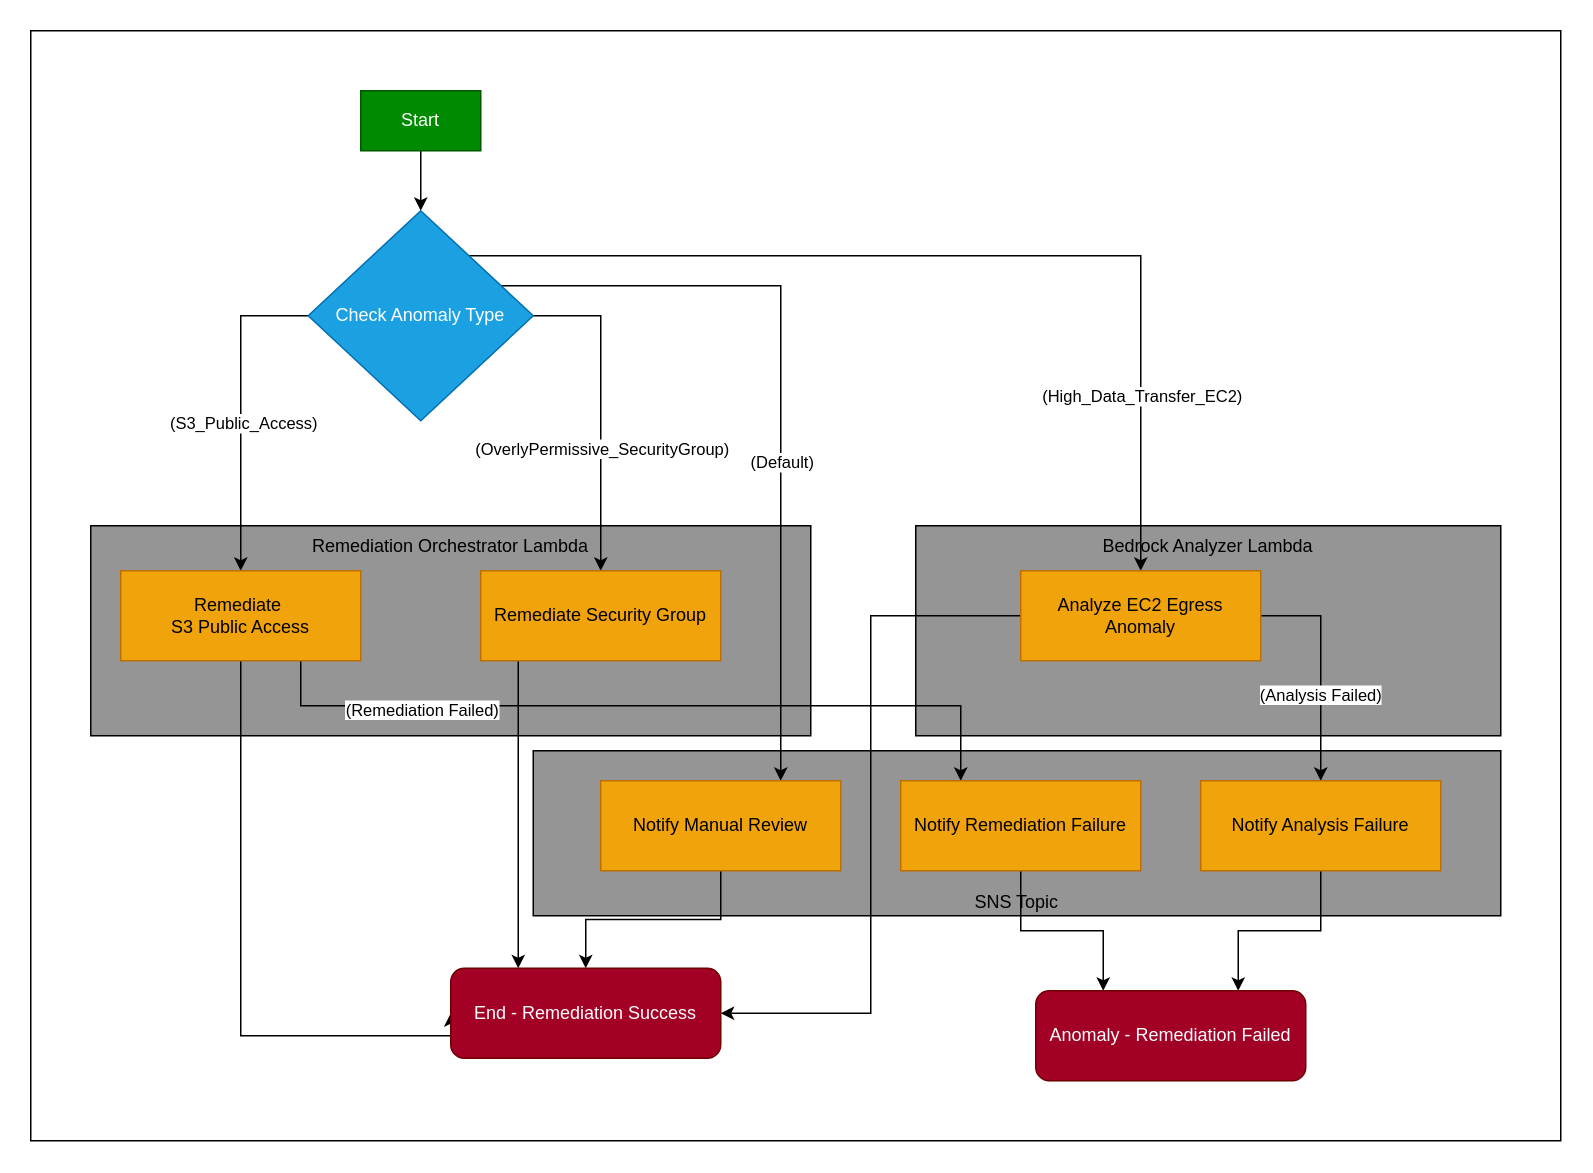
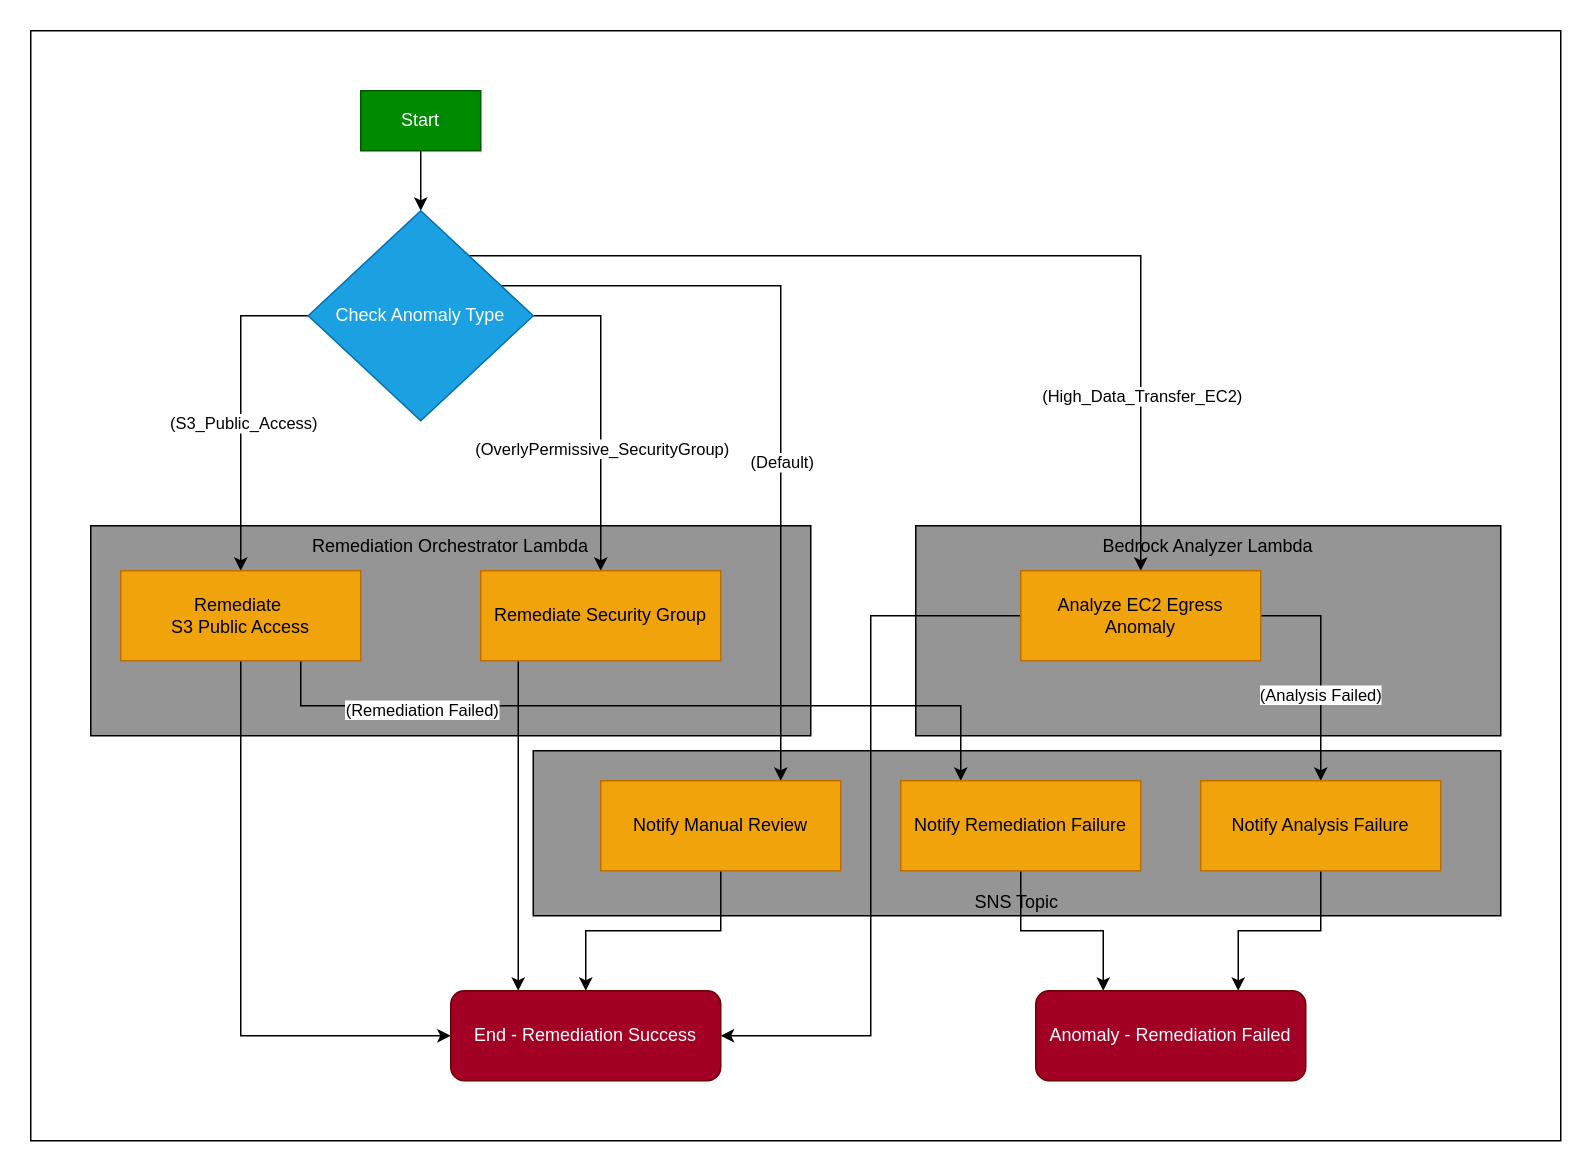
  <mxCell id="0" />
  <mxCell id="1" parent="0" />
  <mxCell id="2" value="" style="rounded=0;whiteSpace=wrap;html=1;fillColor=none;" vertex="1" parent="1"><mxGeometry x="20" width="1020" height="740" as="geometry" y="20" /></mxCell>
  <mxCell id="3" value="&lt;span class=&quot;selected&quot;&gt;SNS Topic&lt;/span&gt;" style="rounded=0;whiteSpace=wrap;html=1;fillColor=#959595;verticalAlign=bottom;align=center;" parent="1" vertex="1"><mxGeometry x="355" y="500" width="645" height="110" as="geometry" /></mxCell>
  <mxCell id="4" value="&lt;span class=&quot;selected&quot;&gt;Bedrock Analyzer Lambda&lt;/span&gt;" style="rounded=0;whiteSpace=wrap;html=1;fillColor=#959595;verticalAlign=top;" parent="1" vertex="1"><mxGeometry x="610" y="350" width="390" height="140" as="geometry" /></mxCell>
  <mxCell id="5" value="&lt;span class=&quot;selected&quot;&gt;Remediation Orchestrator Lambda&lt;/span&gt;" style="rounded=0;whiteSpace=wrap;html=1;fillColor=#959595;verticalAlign=top;align=center;" parent="1" vertex="1"><mxGeometry x="60" y="350" width="480" height="140" as="geometry" /></mxCell>
  <mxCell id="6" style="edgeStyle=orthogonalEdgeStyle;rounded=0;orthogonalLoop=1;jettySize=auto;html=1;entryX=0.5;entryY=0;entryDx=0;entryDy=0;" parent="1" source="7" target="16" edge="1"><mxGeometry relative="1" as="geometry" /></mxCell>
  <mxCell id="7" value="Start" style="rounded=0;whiteSpace=wrap;html=1;fillColor=#008a00;fontColor=#ffffff;strokeColor=#005700;" parent="1" vertex="1"><mxGeometry x="240" y="60" width="80" height="40" as="geometry" /></mxCell>
  <mxCell id="8" style="edgeStyle=orthogonalEdgeStyle;rounded=0;orthogonalLoop=1;jettySize=auto;html=1;exitX=0;exitY=0.5;exitDx=0;exitDy=0;" parent="1" source="16" target="20" edge="1"><mxGeometry relative="1" as="geometry" /></mxCell>
  <mxCell id="9" value="(&lt;span class=&quot;selected&quot;&gt;S3_Public_Access)&lt;/span&gt;" style="edgeLabel;html=1;align=center;verticalAlign=middle;resizable=0;points=[];" parent="8" vertex="1" connectable="0"><mxGeometry x="0.079" y="1" relative="1" as="geometry"><mxPoint as="offset" /></mxGeometry></mxCell>
  <mxCell id="10" style="edgeStyle=orthogonalEdgeStyle;rounded=0;orthogonalLoop=1;jettySize=auto;html=1;exitX=1;exitY=0.5;exitDx=0;exitDy=0;" parent="1" source="16" target="22" edge="1"><mxGeometry relative="1" as="geometry" /></mxCell>
  <mxCell id="11" value="(&lt;span class=&quot;selected&quot;&gt;OverlyPermissive_SecurityGroup)&lt;/span&gt;" style="edgeLabel;html=1;align=center;verticalAlign=middle;resizable=0;points=[];" parent="10" vertex="1" connectable="0"><mxGeometry x="0.237" relative="1" as="geometry"><mxPoint as="offset" /></mxGeometry></mxCell>
  <mxCell id="12" style="edgeStyle=orthogonalEdgeStyle;rounded=0;orthogonalLoop=1;jettySize=auto;html=1;entryX=0.75;entryY=0;entryDx=0;entryDy=0;" parent="1" source="16" target="30" edge="1"><mxGeometry relative="1" as="geometry"><Array as="points"><mxPoint x="520" y="190" /></Array></mxGeometry></mxCell>
  <mxCell id="13" value="(Default)" style="edgeLabel;html=1;align=center;verticalAlign=middle;resizable=0;points=[];" parent="12" vertex="1" connectable="0"><mxGeometry x="0.177" relative="1" as="geometry"><mxPoint as="offset" /></mxGeometry></mxCell>
  <mxCell id="14" style="edgeStyle=orthogonalEdgeStyle;rounded=0;orthogonalLoop=1;jettySize=auto;html=1;entryX=0.5;entryY=0;entryDx=0;entryDy=0;" parent="1" source="16" target="26" edge="1"><mxGeometry relative="1" as="geometry"><Array as="points"><mxPoint x="760" y="170" /></Array></mxGeometry></mxCell>
  <mxCell id="15" value="(&lt;span class=&quot;selected&quot;&gt;High_Data_Transfer_EC2)&lt;/span&gt;" style="edgeLabel;html=1;align=center;verticalAlign=middle;resizable=0;points=[];" parent="14" vertex="1" connectable="0"><mxGeometry x="0.644" relative="1" as="geometry"><mxPoint as="offset" /></mxGeometry></mxCell>
  <mxCell id="16" value="&lt;span class=&quot;selected&quot;&gt;Check Anomaly Type&lt;/span&gt;" style="rhombus;whiteSpace=wrap;html=1;fillColor=#1ba1e2;fontColor=#ffffff;strokeColor=#006EAF;" parent="1" vertex="1"><mxGeometry x="205" y="140" width="150" height="140" as="geometry" /></mxCell>
  <mxCell id="17" style="edgeStyle=orthogonalEdgeStyle;rounded=0;orthogonalLoop=1;jettySize=auto;html=1;entryX=0;entryY=0.5;entryDx=0;entryDy=0;" parent="1" source="20" target="34" edge="1"><mxGeometry relative="1" as="geometry"><Array as="points"><mxPoint x="160" y="690" /></Array></mxGeometry></mxCell>
  <mxCell id="18" style="edgeStyle=orthogonalEdgeStyle;rounded=0;orthogonalLoop=1;jettySize=auto;html=1;entryX=0.25;entryY=0;entryDx=0;entryDy=0;" parent="1" source="20" target="32" edge="1"><mxGeometry relative="1" as="geometry"><Array as="points"><mxPoint x="200" y="470" /><mxPoint x="640" y="470" /></Array></mxGeometry></mxCell>
  <mxCell id="19" value="(&lt;span class=&quot;selected&quot;&gt;Remediation Failed)&lt;/span&gt;" style="edgeLabel;html=1;align=center;verticalAlign=middle;resizable=0;points=[];" parent="18" vertex="1" connectable="0"><mxGeometry x="-0.504" y="-2" relative="1" as="geometry"><mxPoint x="-19" as="offset" /></mxGeometry></mxCell>
  <mxCell id="20" value="&lt;span class=&quot;selected&quot;&gt;Remediate&amp;nbsp;&lt;/span&gt;&lt;div&gt;&lt;span class=&quot;selected&quot;&gt;S3 Public Access&lt;/span&gt;&lt;/div&gt;" style="rounded=0;whiteSpace=wrap;html=1;fillColor=#f0a30a;fontColor=#000000;strokeColor=#BD7000;" parent="1" vertex="1"><mxGeometry x="80" y="380" width="160" height="60" as="geometry" /></mxCell>
  <mxCell id="21" style="edgeStyle=orthogonalEdgeStyle;rounded=0;orthogonalLoop=1;jettySize=auto;html=1;entryX=0.25;entryY=0;entryDx=0;entryDy=0;" parent="1" source="22" target="34" edge="1"><mxGeometry relative="1" as="geometry"><Array as="points"><mxPoint x="345" y="490" /><mxPoint x="345" y="490" /></Array></mxGeometry></mxCell>
  <mxCell id="22" value="&lt;span class=&quot;selected&quot;&gt;Remediate Security Group&lt;/span&gt;" style="rounded=0;whiteSpace=wrap;html=1;fillColor=#f0a30a;fontColor=#000000;strokeColor=#BD7000;" parent="1" vertex="1"><mxGeometry x="320" y="380" width="160" height="60" as="geometry" /></mxCell>
  <mxCell id="23" style="edgeStyle=orthogonalEdgeStyle;rounded=0;orthogonalLoop=1;jettySize=auto;html=1;entryX=1;entryY=0.5;entryDx=0;entryDy=0;" parent="1" source="26" target="34" edge="1"><mxGeometry relative="1" as="geometry" /></mxCell>
  <mxCell id="24" style="edgeStyle=orthogonalEdgeStyle;rounded=0;orthogonalLoop=1;jettySize=auto;html=1;entryX=0.5;entryY=0;entryDx=0;entryDy=0;" parent="1" source="26" target="28" edge="1"><mxGeometry relative="1" as="geometry"><Array as="points"><mxPoint x="880" y="410" /></Array></mxGeometry></mxCell>
  <mxCell id="25" value="(&lt;span class=&quot;selected&quot;&gt;Analysis Failed)&lt;/span&gt;" style="edgeLabel;html=1;align=center;verticalAlign=middle;resizable=0;points=[];" parent="24" vertex="1" connectable="0"><mxGeometry x="0.227" y="-1" relative="1" as="geometry"><mxPoint as="offset" /></mxGeometry></mxCell>
  <mxCell id="26" value="&lt;span class=&quot;selected&quot;&gt;Analyze EC2 Egress Anomaly&lt;/span&gt;" style="rounded=0;whiteSpace=wrap;html=1;fillColor=#f0a30a;fontColor=#000000;strokeColor=#BD7000;" parent="1" vertex="1"><mxGeometry x="680" y="380" width="160" height="60" as="geometry" /></mxCell>
  <mxCell id="27" style="edgeStyle=orthogonalEdgeStyle;rounded=0;orthogonalLoop=1;jettySize=auto;html=1;entryX=0.75;entryY=0;entryDx=0;entryDy=0;" parent="1" source="28" target="33" edge="1"><mxGeometry relative="1" as="geometry" /></mxCell>
  <mxCell id="28" value="&lt;span class=&quot;selected&quot;&gt;Notify Analysis Failure&lt;/span&gt;" style="rounded=0;whiteSpace=wrap;html=1;fillColor=#f0a30a;fontColor=#000000;strokeColor=#BD7000;" parent="1" vertex="1"><mxGeometry x="800" y="520" width="160" height="60" as="geometry" /></mxCell>
  <mxCell id="29" style="edgeStyle=orthogonalEdgeStyle;rounded=0;orthogonalLoop=1;jettySize=auto;html=1;entryX=0.5;entryY=0;entryDx=0;entryDy=0;" parent="1" source="30" target="34" edge="1"><mxGeometry relative="1" as="geometry" /></mxCell>
  <mxCell id="30" value="&lt;span class=&quot;selected&quot;&gt;Notify Manual Review&lt;/span&gt;" style="rounded=0;whiteSpace=wrap;html=1;fillColor=#f0a30a;fontColor=#000000;strokeColor=#BD7000;" parent="1" vertex="1"><mxGeometry x="400" y="520" width="160" height="60" as="geometry" /></mxCell>
  <mxCell id="31" style="edgeStyle=orthogonalEdgeStyle;rounded=0;orthogonalLoop=1;jettySize=auto;html=1;entryX=0.25;entryY=0;entryDx=0;entryDy=0;" parent="1" source="32" target="33" edge="1"><mxGeometry relative="1" as="geometry" /></mxCell>
  <mxCell id="32" value="&lt;span class=&quot;selected&quot;&gt;Notify Remediation Failure&lt;/span&gt;" style="rounded=0;whiteSpace=wrap;html=1;fillColor=#f0a30a;fontColor=#000000;strokeColor=#BD7000;" parent="1" vertex="1"><mxGeometry x="600" y="520" width="160" height="60" as="geometry" /></mxCell>
  <mxCell id="33" value="&lt;span class=&quot;selected&quot;&gt;Anomaly - Remediation Failed&lt;/span&gt;" style="rounded=1;whiteSpace=wrap;html=1;fillColor=#a20025;fontColor=#ffffff;strokeColor=#6F0000;" parent="1" vertex="1"><mxGeometry x="690" y="660" width="180" height="60" as="geometry" /></mxCell>
- <mxCell id="34" value="&lt;span class=&quot;selected&quot;&gt;End - Remediation Success&lt;/span&gt;" style="rounded=1;whiteSpace=wrap;html=1;fillColor=#a20025;fontColor=#ffffff;strokeColor=#6F0000;" parent="1" vertex="1"><mxGeometry x="300" y="645" width="180" height="60" as="geometry" /></mxCell>
+ <mxCell id="34" value="&lt;span class=&quot;selected&quot;&gt;End - Remediation Success&lt;/span&gt;" style="rounded=1;whiteSpace=wrap;html=1;fillColor=#a20025;fontColor=#ffffff;strokeColor=#6F0000;" parent="1" vertex="1"><mxGeometry x="300" y="660" width="180" height="60" as="geometry" /></mxCell>
